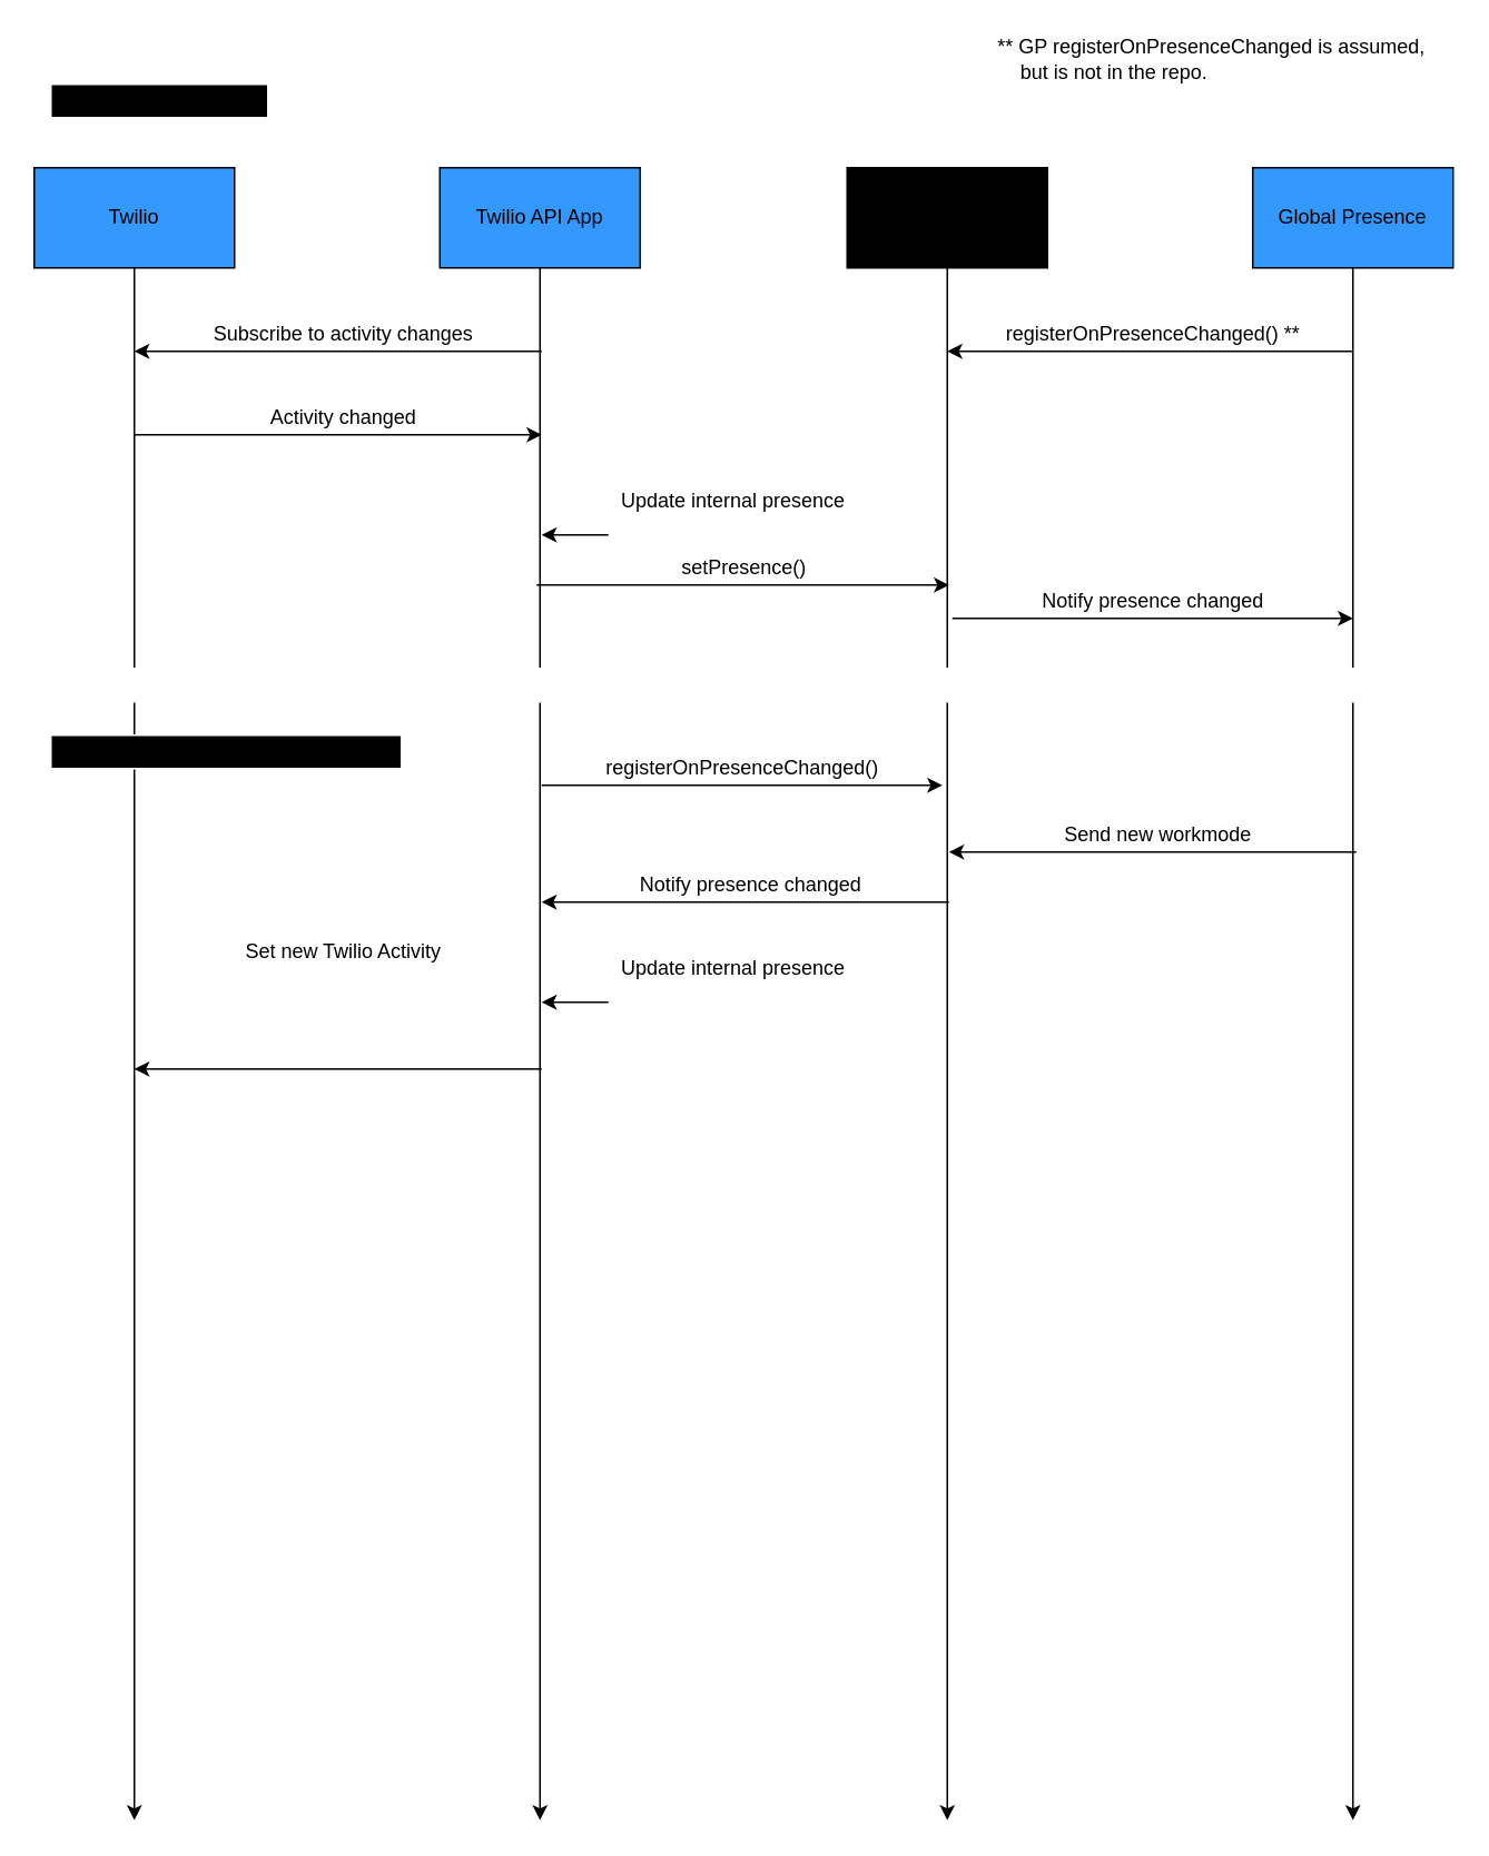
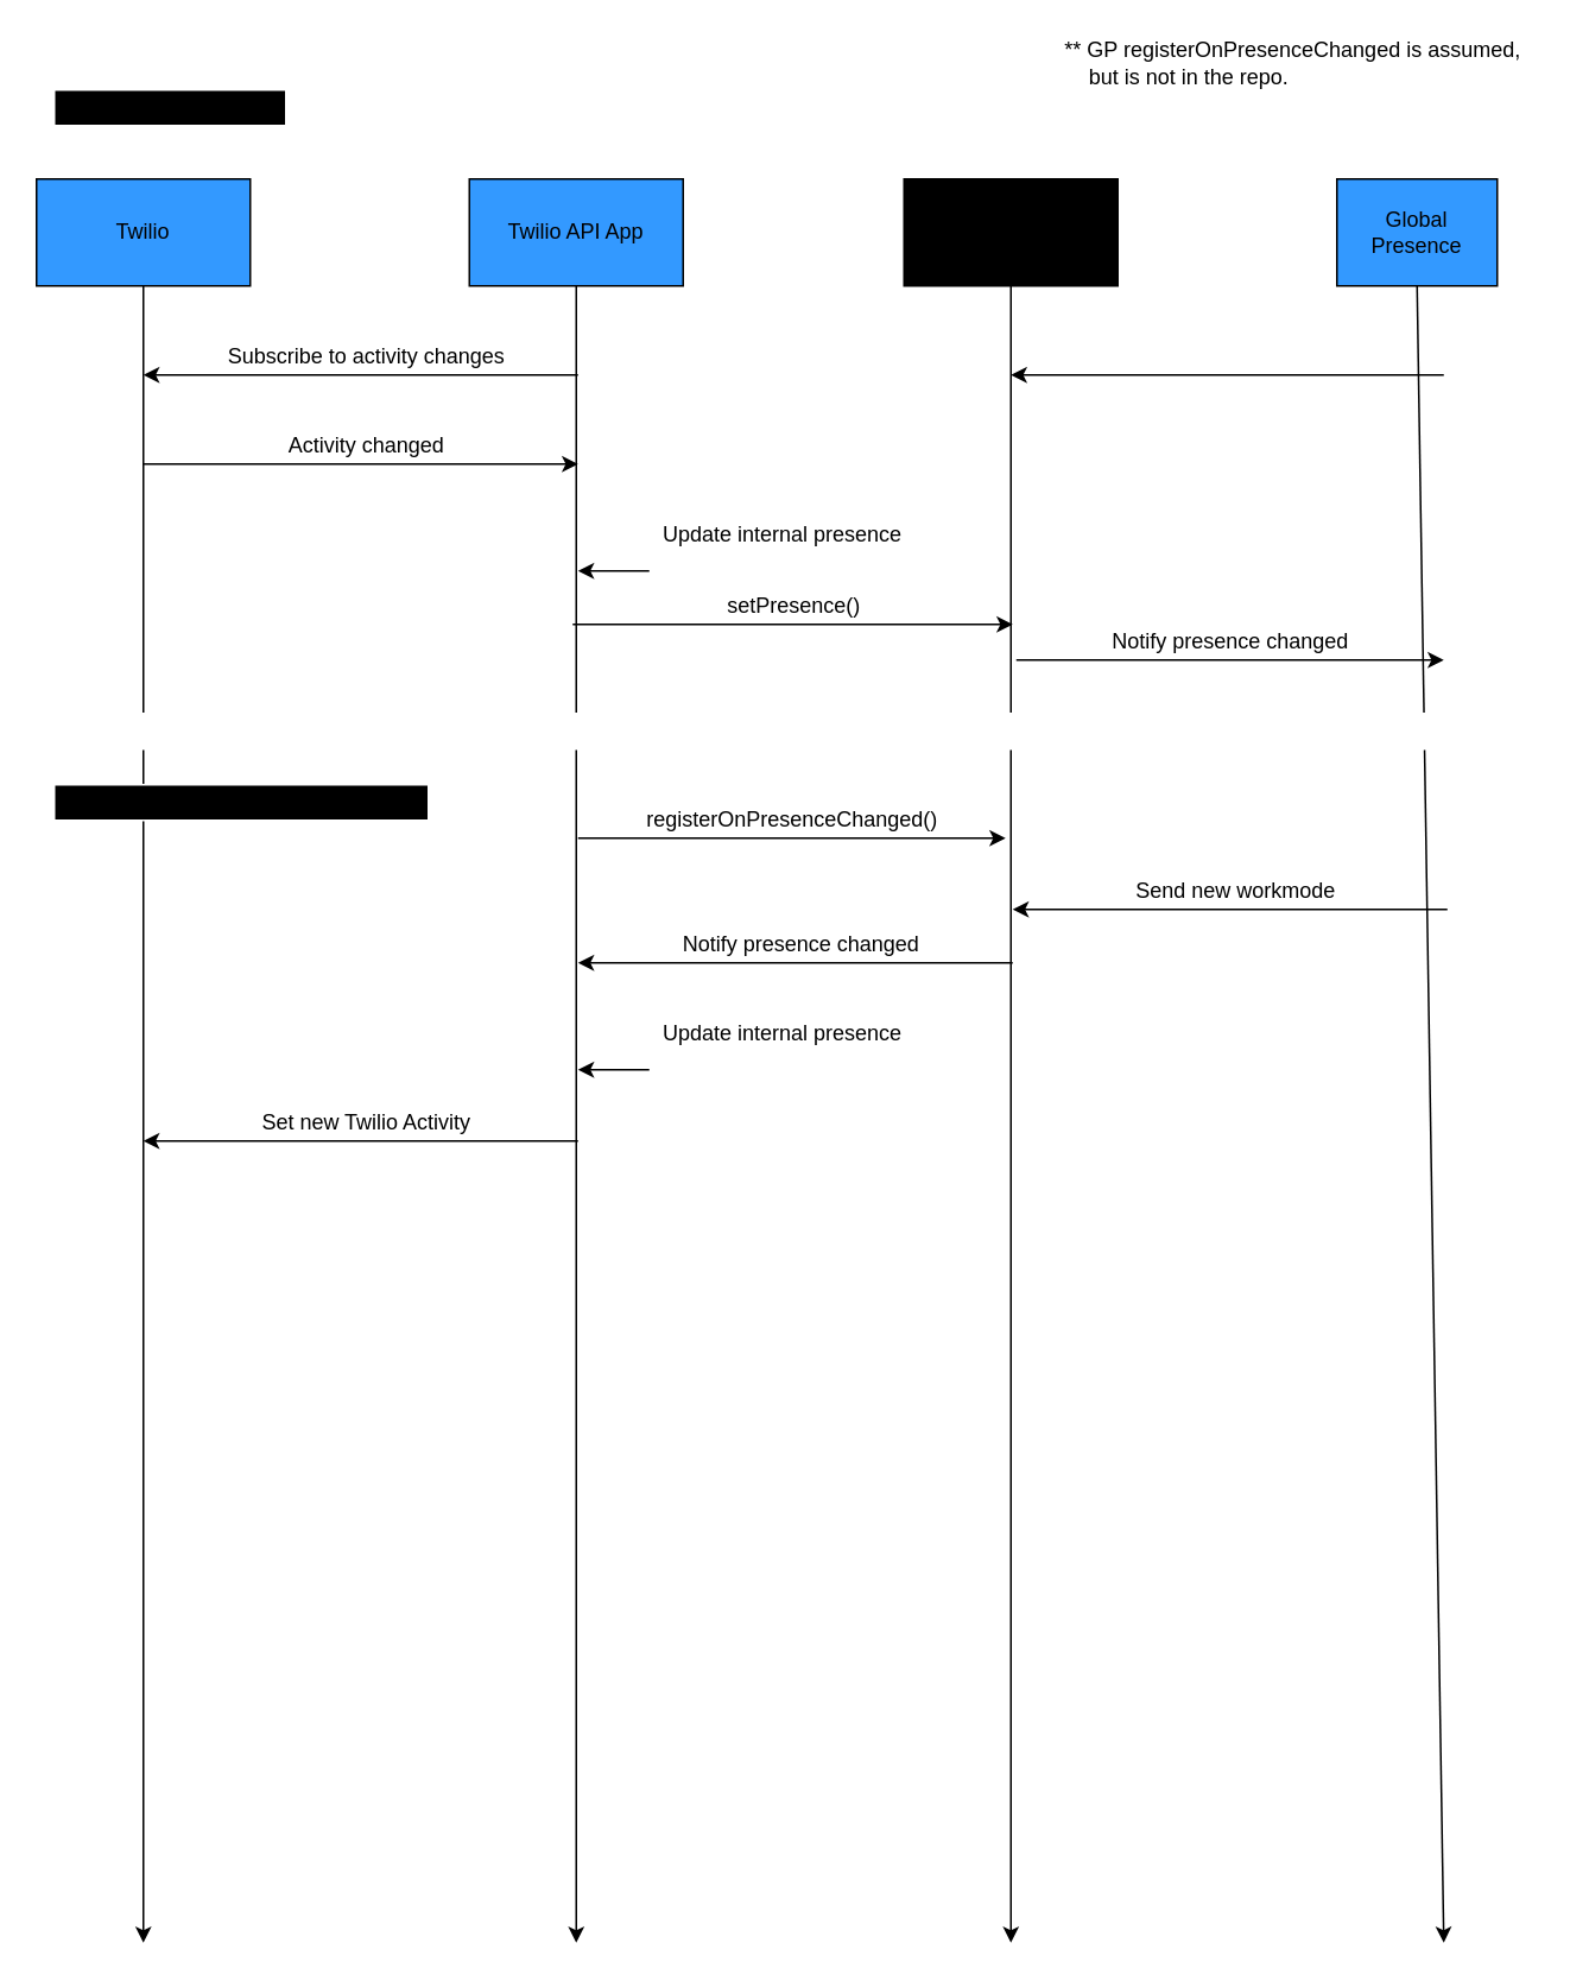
  <mxCell id="0" />
  <mxCell id="1" parent="0" />
  <mxCell id="2" value="Twilio" style="rounded=0;whiteSpace=wrap;html=1;fillColor=#3399FF;" parent="1" vertex="1"><mxGeometry y="100" width="120" height="60" as="geometry" x="20" /></mxCell>
  <mxCell id="3" value="DaVinci" style="whiteSpace=wrap;html=1;fillColor=#000000;" parent="1" vertex="1"><mxGeometry x="507" y="100" width="120" height="60" as="geometry" /></mxCell>
  <mxCell id="4" value="Twilio API App" style="whiteSpace=wrap;html=1;fillColor=#3399FF;" parent="1" vertex="1"><mxGeometry x="263" y="100" width="120" height="60" as="geometry" /></mxCell>
- <mxCell id="5" value="Global Presence" style="whiteSpace=wrap;html=1;fillColor=#3399FF;" parent="1" vertex="1"><mxGeometry x="750" y="100" width="120" height="60" as="geometry" /></mxCell>
+ <mxCell id="5" value="Global Presence" style="whiteSpace=wrap;html=1;fillColor=#3399FF;" parent="1" vertex="1"><mxGeometry x="750" y="100" width="90" height="60" as="geometry" /></mxCell>
  <mxCell id="6" value="&lt;b&gt;To Notify Presence&lt;/b&gt;" style="text;html=1;align=center;verticalAlign=middle;resizable=0;points=[];autosize=1;strokeColor=#FFFFFF;fillColor=#000000;" parent="1" vertex="1"><mxGeometry x="30" y="50" width="130" height="20" as="geometry" /></mxCell>
  <mxCell id="7" value="" style="endArrow=classic;html=1;exitX=0.5;exitY=1;exitDx=0;exitDy=0;" parent="1" source="2" edge="1"><mxGeometry width="50" height="50" relative="1" as="geometry"><mxPoint x="110" y="330" as="sourcePoint" /><mxPoint x="80" y="1090" as="targetPoint" /></mxGeometry></mxCell>
  <mxCell id="8" value="" style="endArrow=classic;html=1;exitX=0.5;exitY=1;exitDx=0;exitDy=0;" parent="1" source="4" edge="1"><mxGeometry width="50" height="50" relative="1" as="geometry"><mxPoint x="350" y="350" as="sourcePoint" /><mxPoint x="323" y="1090" as="targetPoint" /></mxGeometry></mxCell>
  <mxCell id="9" value="" style="endArrow=classic;html=1;exitX=0.5;exitY=1;exitDx=0;exitDy=0;" parent="1" source="3" edge="1"><mxGeometry width="50" height="50" relative="1" as="geometry"><mxPoint x="600" y="410" as="sourcePoint" /><mxPoint x="567" y="1090" as="targetPoint" /></mxGeometry></mxCell>
  <mxCell id="10" value="" style="endArrow=classic;html=1;exitX=0.5;exitY=1;exitDx=0;exitDy=0;" parent="1" source="5" edge="1"><mxGeometry width="50" height="50" relative="1" as="geometry"><mxPoint x="700" y="320" as="sourcePoint" /><mxPoint x="810" y="1090" as="targetPoint" /></mxGeometry></mxCell>
  <mxCell id="11" value="" style="endArrow=classic;html=1;" parent="1" edge="1"><mxGeometry width="50" height="50" relative="1" as="geometry"><mxPoint x="324" y="210" as="sourcePoint" /><mxPoint x="80" y="210" as="targetPoint" /></mxGeometry></mxCell>
  <mxCell id="12" value="Subscribe to activity changes" style="text;html=1;align=center;verticalAlign=middle;resizable=0;points=[];autosize=1;strokeColor=none;" parent="1" vertex="1"><mxGeometry x="120" y="190" width="170" height="20" as="geometry" /></mxCell>
  <mxCell id="13" value="" style="endArrow=classic;html=1;" parent="1" edge="1"><mxGeometry width="50" height="50" relative="1" as="geometry"><mxPoint x="80" y="260" as="sourcePoint" /><mxPoint x="324" y="260" as="targetPoint" /></mxGeometry></mxCell>
  <mxCell id="14" value="Activity changed" style="text;html=1;align=center;verticalAlign=middle;resizable=0;points=[];autosize=1;strokeColor=none;" parent="1" vertex="1"><mxGeometry x="155" y="240" width="100" height="20" as="geometry" /></mxCell>
  <mxCell id="15" value="" style="group" parent="1" vertex="1" connectable="0"><mxGeometry x="324" y="280" width="40" height="40" as="geometry" /></mxCell>
  <mxCell id="16" value="" style="shape=partialRectangle;whiteSpace=wrap;html=1;bottom=1;right=1;left=1;top=0;fillColor=none;routingCenterX=-0.5;strokeColor=#FFFFFF;rotation=-90;" parent="15" vertex="1"><mxGeometry width="40" height="40" as="geometry" /></mxCell>
  <mxCell id="17" value="" style="endArrow=classic;html=1;exitX=0;exitY=1;exitDx=0;exitDy=0;entryX=0;entryY=0;entryDx=0;entryDy=0;" parent="15" source="16" target="16" edge="1"><mxGeometry width="50" height="50" relative="1" as="geometry"><mxPoint y="120" as="sourcePoint" /><mxPoint x="50" y="70" as="targetPoint" /></mxGeometry></mxCell>
  <mxCell id="18" value="Update internal presence" style="text;html=1;align=left;verticalAlign=middle;resizable=0;points=[];autosize=1;strokeColor=none;" parent="1" vertex="1"><mxGeometry x="370" y="290" width="150" height="20" as="geometry" /></mxCell>
  <mxCell id="19" value="" style="endArrow=classic;html=1;" parent="1" edge="1"><mxGeometry width="50" height="50" relative="1" as="geometry"><mxPoint x="321" y="350" as="sourcePoint" /><mxPoint x="568" y="350" as="targetPoint" /></mxGeometry></mxCell>
  <mxCell id="20" value="setPresence()" style="text;html=1;align=center;verticalAlign=middle;resizable=0;points=[];autosize=1;strokeColor=none;" parent="1" vertex="1"><mxGeometry x="400" y="330" width="90" height="20" as="geometry" /></mxCell>
  <mxCell id="21" value="" style="endArrow=classic;html=1;" parent="1" edge="1"><mxGeometry width="50" height="50" relative="1" as="geometry"><mxPoint x="810" y="210" as="sourcePoint" /><mxPoint x="567" y="210" as="targetPoint" /></mxGeometry></mxCell>
- <mxCell id="22" value="registerOnPresenceChanged() **" style="text;html=1;align=center;verticalAlign=middle;resizable=0;points=[];autosize=1;strokeColor=none;" parent="1" vertex="1"><mxGeometry x="595" y="190" width="190" height="20" as="geometry" /></mxCell>
  <mxCell id="23" value="" style="endArrow=classic;html=1;" parent="1" edge="1"><mxGeometry width="50" height="50" relative="1" as="geometry"><mxPoint x="570" y="370" as="sourcePoint" /><mxPoint x="810" y="370" as="targetPoint" /></mxGeometry></mxCell>
  <mxCell id="24" value="Notify presence changed" style="text;html=1;align=center;verticalAlign=middle;resizable=0;points=[];autosize=1;strokeColor=none;" parent="1" vertex="1"><mxGeometry x="615" y="350" width="150" height="20" as="geometry" /></mxCell>
  <mxCell id="25" value="" style="rounded=0;whiteSpace=wrap;html=1;strokeColor=#FFFFFF;fillColor=#FFFFFF;" parent="1" vertex="1"><mxGeometry y="400" width="850" height="20" as="geometry" x="20" /></mxCell>
  <mxCell id="26" value="&lt;b&gt;From Global Presence&lt;/b&gt;" style="text;html=1;align=center;verticalAlign=middle;resizable=0;points=[];autosize=1;strokeColor=#FFFFFF;fillColor=#000000;" parent="1" vertex="1"><mxGeometry x="30" y="440" width="210" height="20" as="geometry" /></mxCell>
  <mxCell id="27" value="" style="endArrow=classic;html=1;" parent="1" edge="1"><mxGeometry width="50" height="50" relative="1" as="geometry"><mxPoint x="324" y="470" as="sourcePoint" /><mxPoint x="564" y="470" as="targetPoint" /></mxGeometry></mxCell>
  <mxCell id="28" value="registerOnPresenceChanged()" style="text;html=1;align=center;verticalAlign=middle;resizable=0;points=[];autosize=1;strokeColor=none;" parent="1" vertex="1"><mxGeometry x="354" y="450" width="180" height="20" as="geometry" /></mxCell>
  <mxCell id="29" value="" style="endArrow=classic;html=1;" parent="1" edge="1"><mxGeometry width="50" height="50" relative="1" as="geometry"><mxPoint x="812" y="510" as="sourcePoint" /><mxPoint x="568" y="510" as="targetPoint" /></mxGeometry></mxCell>
  <mxCell id="30" value="Send new workmode" style="text;html=1;align=center;verticalAlign=middle;resizable=0;points=[];autosize=1;strokeColor=none;" parent="1" vertex="1"><mxGeometry x="628" y="490" width="130" height="20" as="geometry" /></mxCell>
  <mxCell id="31" value="" style="endArrow=classic;html=1;" parent="1" edge="1"><mxGeometry width="50" height="50" relative="1" as="geometry"><mxPoint x="568" y="540" as="sourcePoint" /><mxPoint x="324" y="540" as="targetPoint" /></mxGeometry></mxCell>
  <mxCell id="32" value="Notify presence changed" style="text;html=1;align=center;verticalAlign=middle;resizable=0;points=[];autosize=1;strokeColor=none;" parent="1" vertex="1"><mxGeometry x="374" y="520" width="150" height="20" as="geometry" /></mxCell>
  <mxCell id="33" value="" style="group" parent="1" vertex="1" connectable="0"><mxGeometry x="324" y="560" width="40" height="40" as="geometry" /></mxCell>
  <mxCell id="34" value="" style="shape=partialRectangle;whiteSpace=wrap;html=1;bottom=1;right=1;left=1;top=0;fillColor=none;routingCenterX=-0.5;strokeColor=#FFFFFF;rotation=-90;" parent="33" vertex="1"><mxGeometry width="40" height="40" as="geometry" /></mxCell>
  <mxCell id="35" value="" style="endArrow=classic;html=1;exitX=0;exitY=1;exitDx=0;exitDy=0;entryX=0;entryY=0;entryDx=0;entryDy=0;" parent="33" source="34" target="34" edge="1"><mxGeometry width="50" height="50" relative="1" as="geometry"><mxPoint y="120" as="sourcePoint" /><mxPoint x="50" y="70" as="targetPoint" /></mxGeometry></mxCell>
  <mxCell id="36" value="Update internal presence" style="text;html=1;align=left;verticalAlign=middle;resizable=0;points=[];autosize=1;strokeColor=none;" parent="1" vertex="1"><mxGeometry x="370" y="570" width="150" height="20" as="geometry" /></mxCell>
  <mxCell id="37" value="" style="endArrow=classic;html=1;" parent="1" edge="1"><mxGeometry width="50" height="50" relative="1" as="geometry"><mxPoint x="324" y="640" as="sourcePoint" /><mxPoint x="80" y="640" as="targetPoint" /></mxGeometry></mxCell>
- <mxCell id="38" value="Set new Twilio Activity" style="text;html=1;align=center;verticalAlign=middle;resizable=0;points=[];autosize=1;strokeColor=none;" parent="1" vertex="1"><mxGeometry x="140" y="560" width="130" height="20" as="geometry" /></mxCell>
+ <mxCell id="38" value="Set new Twilio Activity" style="text;html=1;align=center;verticalAlign=middle;resizable=0;points=[];autosize=1;strokeColor=none;" parent="1" vertex="1"><mxGeometry x="140" y="620" width="130" height="20" as="geometry" /></mxCell>
  <mxCell id="39" value="** GP registerOnPresenceChanged is assumed,&lt;br&gt;but is not in the repo.&amp;nbsp; &amp;nbsp; &amp;nbsp; &amp;nbsp; &amp;nbsp; &amp;nbsp; &amp;nbsp; &amp;nbsp; &amp;nbsp; &amp;nbsp; &amp;nbsp; &amp;nbsp; &amp;nbsp; &amp;nbsp; &amp;nbsp; &amp;nbsp; &amp;nbsp; &amp;nbsp;" style="text;html=1;align=center;verticalAlign=middle;resizable=0;points=[];autosize=1;strokeColor=none;" vertex="1" parent="1"><mxGeometry x="590" y="20" width="270" height="30" as="geometry" /></mxCell>
